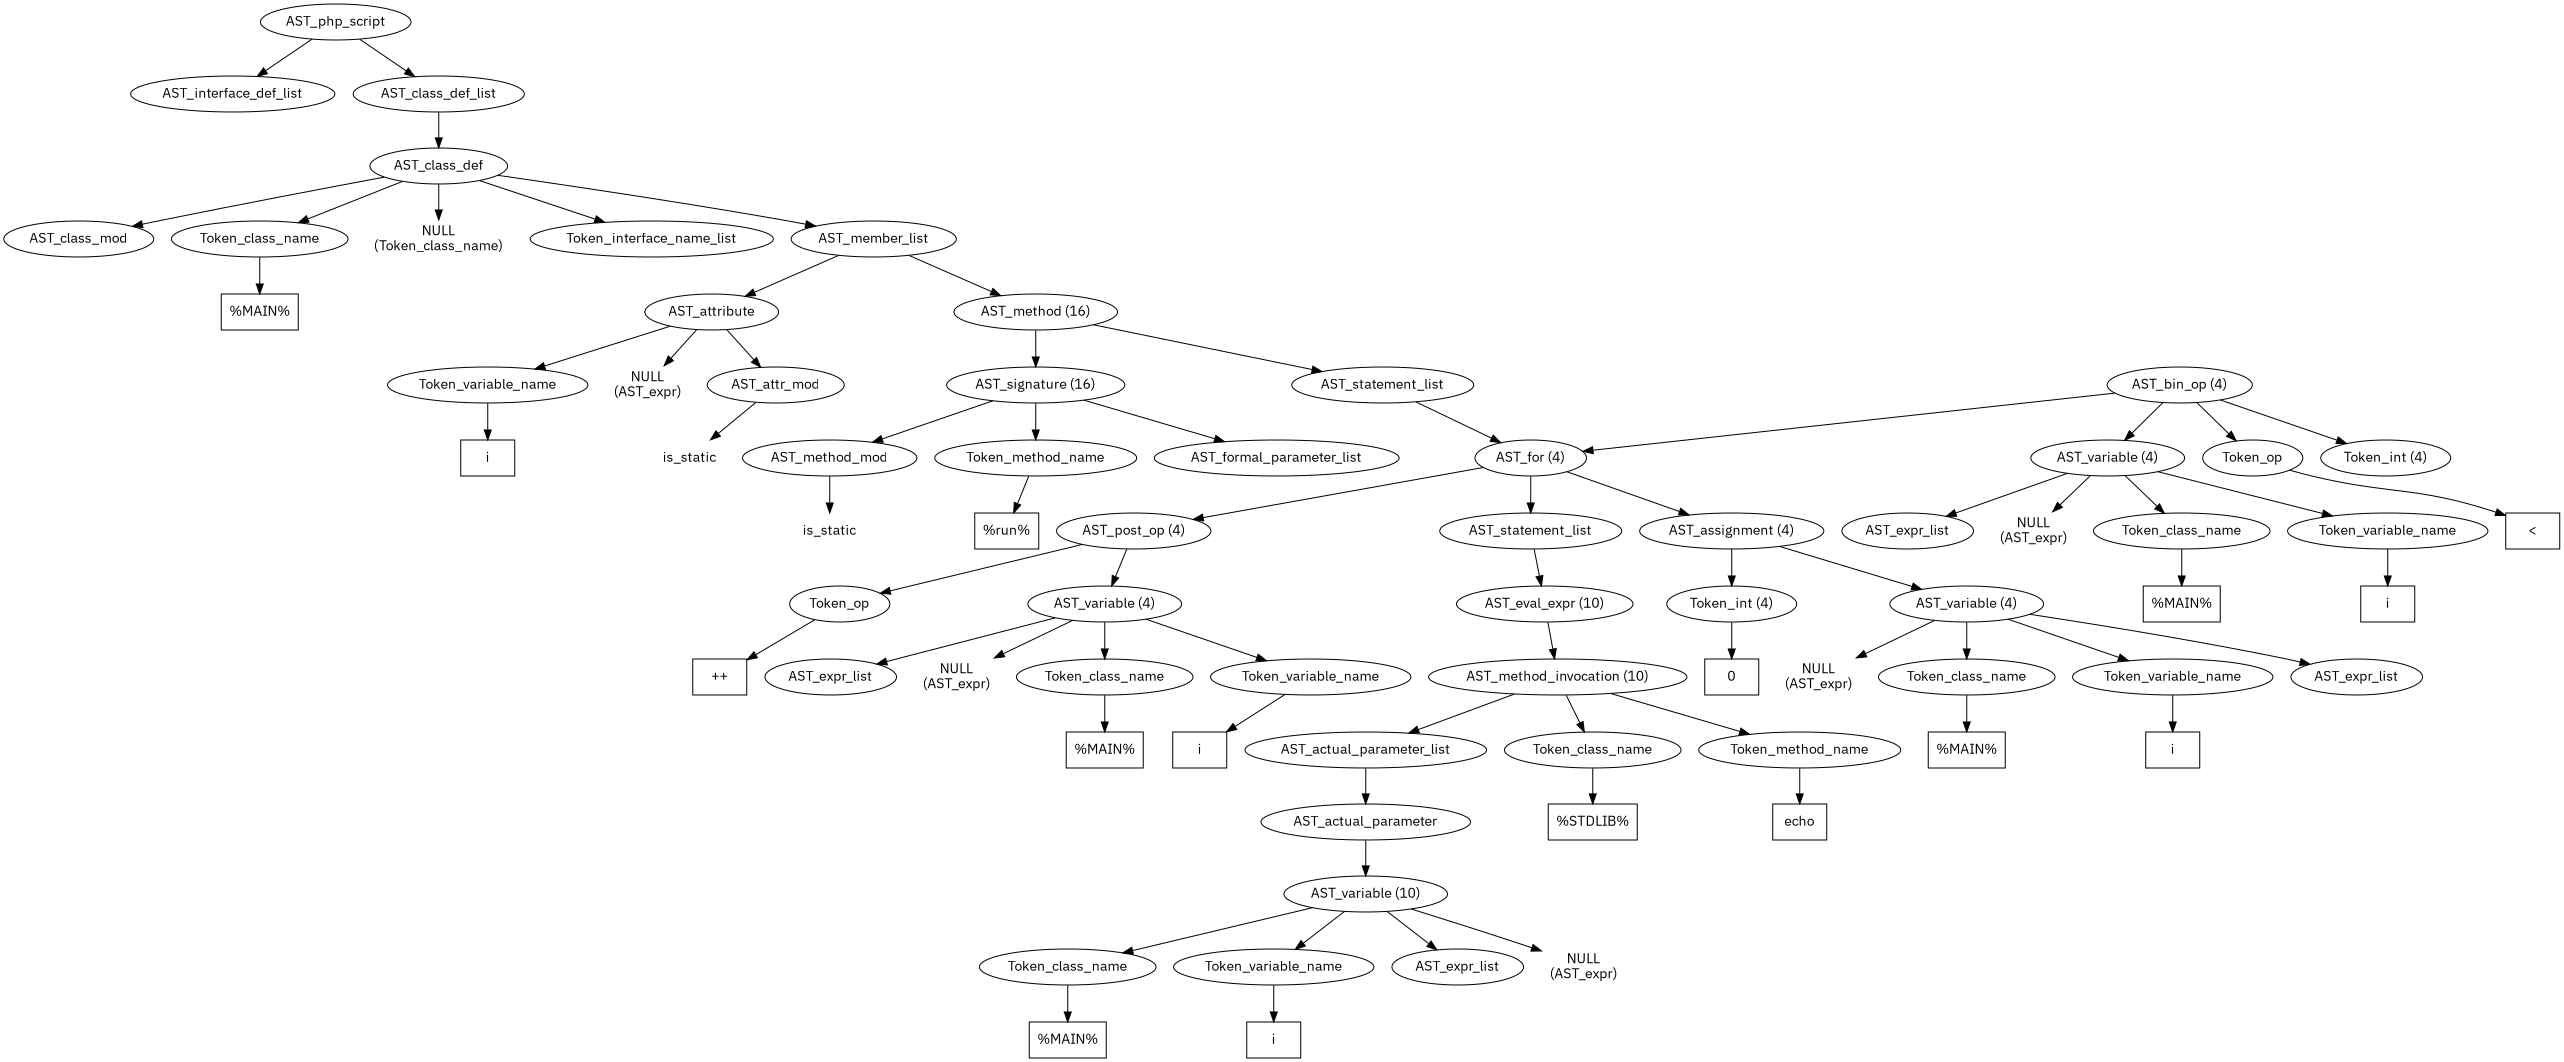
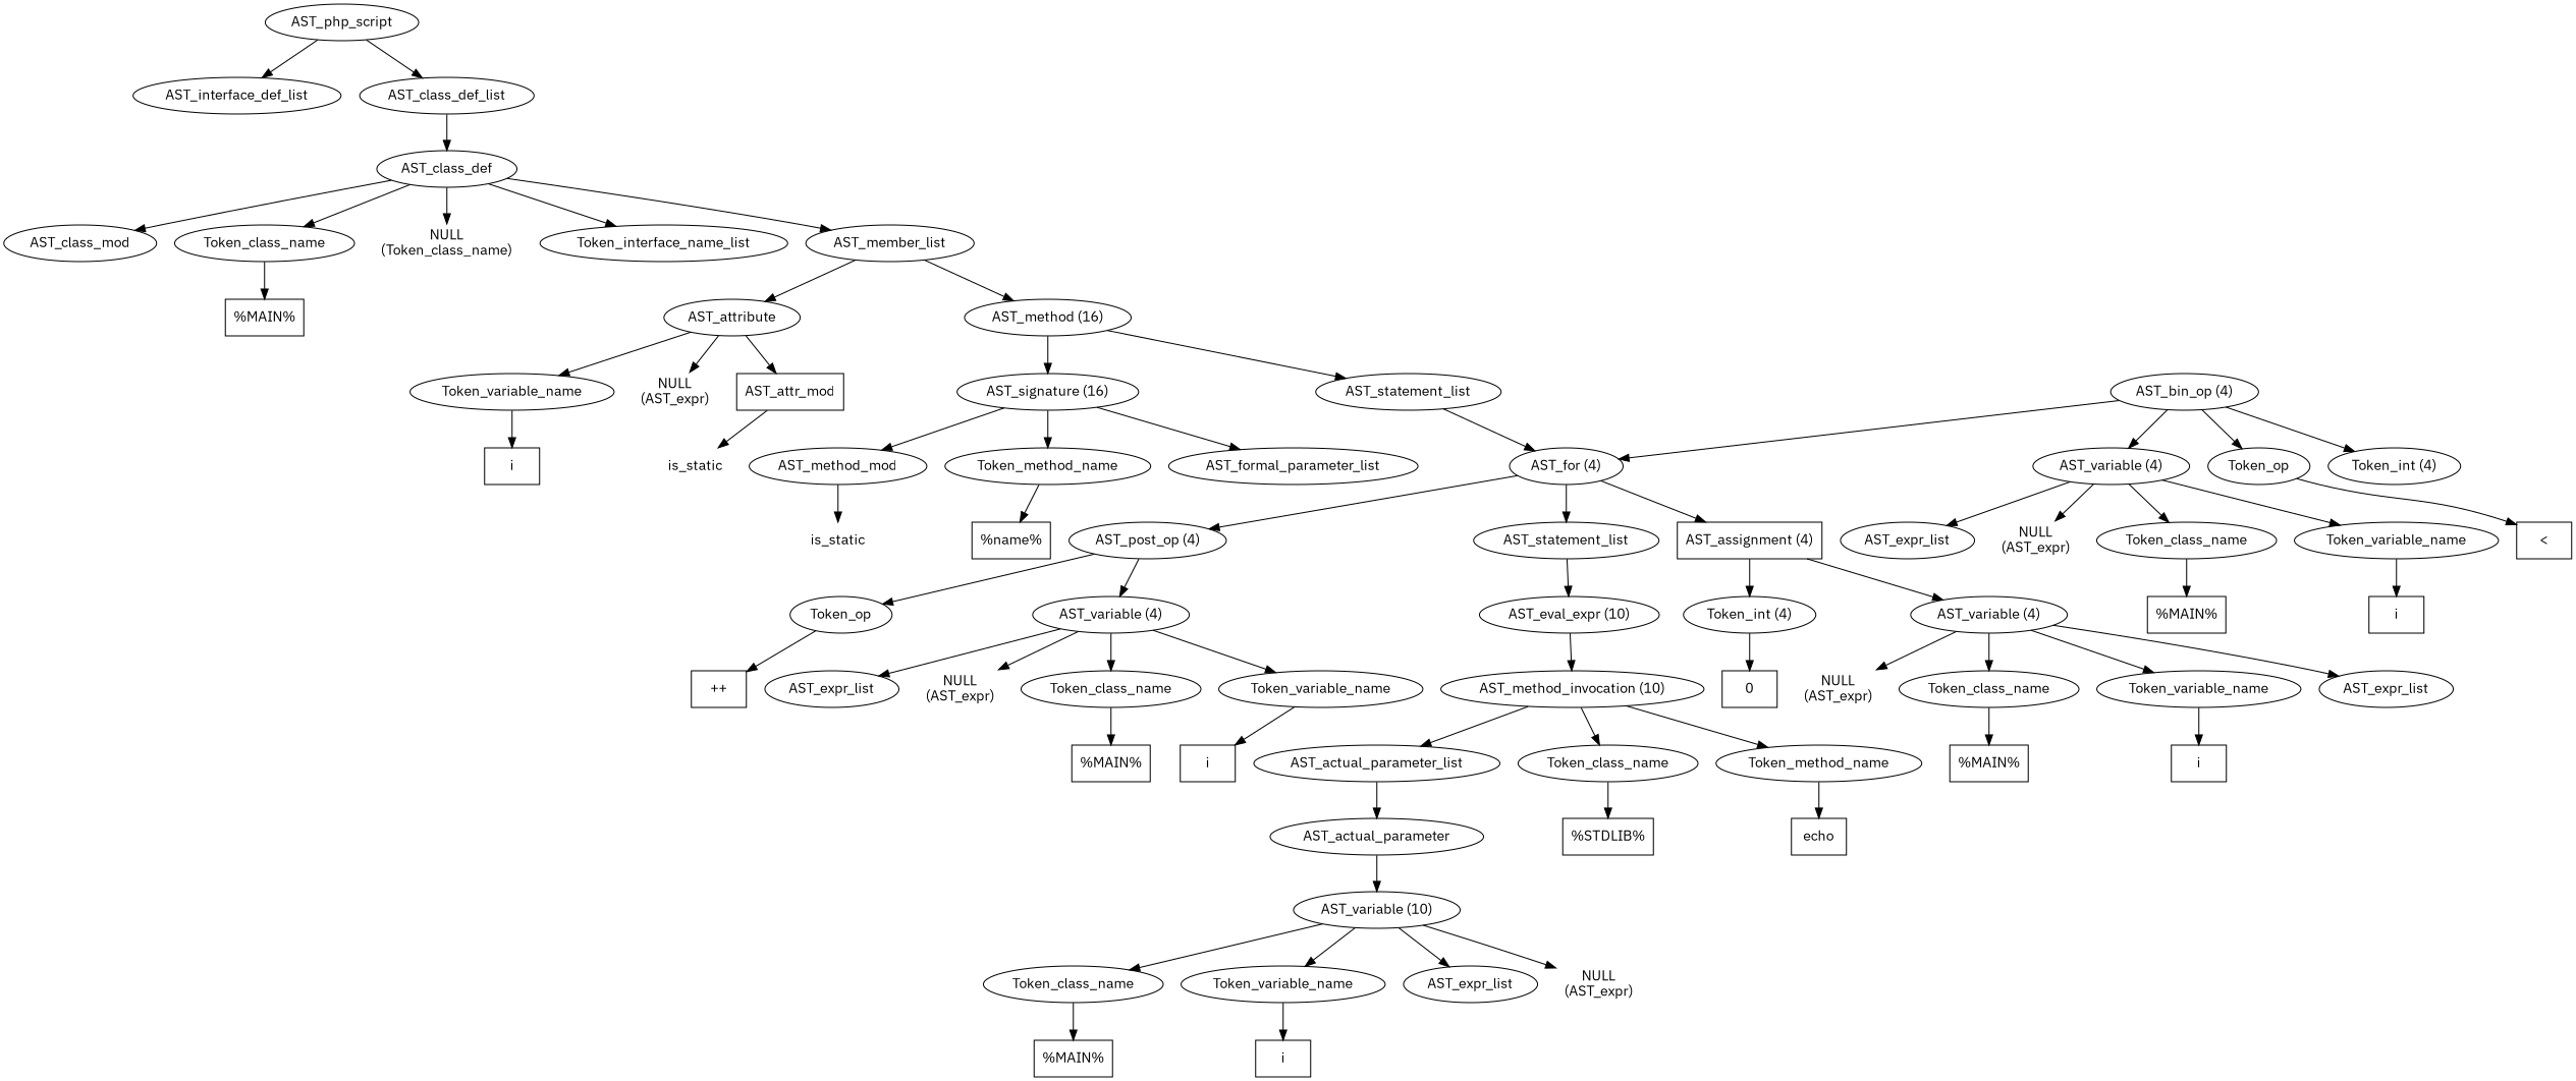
  digraph {
    fontname="IBM Plex Sans"
    node [fontname="IBM Plex Sans"]
    edge [fontname="IBM Plex Sans"]
    n1 [label=AST_php_script]
    n2 [label=AST_interface_def_list]
    n3 [label=AST_class_def_list]
    n4 [label=AST_class_def]
    n5 [label=AST_class_mod]
    n6 [label=Token_class_name]
    n7 [label="NULL\n(Token_class_name)" shape=plaintext]
    n8 [label=Token_interface_name_list]
    n9 [label=AST_member_list]
    n10 [label="%MAIN%" shape=box]
    n11 [label="AST_method (16)"]
    n12 [label=AST_attribute]
    n13 [label="AST_signature (16)"]
    n14 [label=AST_statement_list]
-   n15 [label=AST_attr_mod]
+   n15 [label=AST_attr_mod shape=box]
    n16 [label=Token_variable_name]
    n17 [label="NULL\n(AST_expr)" shape=plaintext]
    n18 [label=AST_method_mod]
    n19 [label=Token_method_name]
    n20 [label=AST_formal_parameter_list]
    n21 [label="AST_for (4)"]
    n22 [label=is_static shape=plaintext]
-   n23 [label="%run%" shape=box]
-   n24 [label="AST_assignment (4)"]
+   n23 [label="%name%" shape=box]
+   n24 [label="AST_assignment (4)" shape=box]
    n25 [label="AST_post_op (4)"]
    n26 [label=AST_statement_list]
    n27 [label="AST_variable (4)"]
    n28 [label="Token_int (4)"]
    n29 [label="AST_bin_op (4)"]
    n30 [label="AST_variable (4)"]
    n31 [label=Token_op]
    n32 [label="Token_int (4)"]
    n33 [label="AST_variable (4)"]
    n34 [label=Token_op]
    n35 [label="AST_eval_expr (10)"]
    n36 [label=Token_class_name]
    n37 [label=Token_variable_name]
    n38 [label=AST_expr_list]
    n39 [label="NULL\n(AST_expr)" shape=plaintext]
    n40 [label=0 shape=box]
    n41 [label="%MAIN%" shape=box]
    n42 [label=i shape=box]
    n43 [label=Token_class_name]
    n44 [label=Token_variable_name]
    n45 [label=AST_expr_list]
    n46 [label="NULL\n(AST_expr)" shape=plaintext]
    n47 [label="<" shape=box]
    n48 [label="%MAIN%" shape=box]
    n49 [label=i shape=box]
    n50 [label=Token_class_name]
    n51 [label=Token_variable_name]
    n52 [label=AST_expr_list]
    n53 [label="NULL\n(AST_expr)" shape=plaintext]
    n54 [label="++" shape=box]
    n55 [label="%MAIN%" shape=box]
    n56 [label=i shape=box]
    n57 [label="AST_method_invocation (10)"]
    n58 [label=Token_class_name]
    n59 [label=Token_method_name]
    n60 [label=AST_actual_parameter_list]
    n61 [label="%STDLIB%" shape=box]
    n62 [label=echo shape=box]
    n63 [label=AST_actual_parameter]
    n64 [label="AST_variable (10)"]
    n65 [label=Token_class_name]
    n66 [label=Token_variable_name]
    n67 [label=AST_expr_list]
    n68 [label="NULL\n(AST_expr)" shape=plaintext]
    n69 [label="%MAIN%" shape=box]
    n70 [label=i shape=box]
    n71 [label=is_static shape=plaintext]
    n72 [label=i shape=box]
    n1 -> n2
    n1 -> n3
    n3 -> n4
    n4 -> n5
    n4 -> n6
    n4 -> n7
    n4 -> n8
    n4 -> n9
    n6 -> n10
    n9 -> n11
    n9 -> n12
    n11 -> n13
    n11 -> n14
    n12 -> n15
    n12 -> n16
    n12 -> n17
    n13 -> n18
    n13 -> n19
    n13 -> n20
    n14 -> n21
    n15 -> n71
    n16 -> n72
    n18 -> n22
    n19 -> n23
    n21 -> n24
    n21 -> n25
    n21 -> n26
    n24 -> n27
    n24 -> n28
    n25 -> n33
    n25 -> n34
    n26 -> n35
    n27 -> n36
    n27 -> n37
    n27 -> n38
    n27 -> n39
    n28 -> n40
    n29 -> n21
    n29 -> n30
    n29 -> n31
    n29 -> n32
    n30 -> n43
    n30 -> n44
    n30 -> n45
    n30 -> n46
    n31 -> n47
    n33 -> n50
    n33 -> n51
    n33 -> n52
    n33 -> n53
    n34 -> n54
    n35 -> n57
    n36 -> n41
    n37 -> n42
    n43 -> n48
    n44 -> n49
    n50 -> n55
    n51 -> n56
    n57 -> n58
    n57 -> n59
    n57 -> n60
    n58 -> n61
    n59 -> n62
    n60 -> n63
    n63 -> n64
    n64 -> n65
    n64 -> n66
    n64 -> n67
    n64 -> n68
    n65 -> n69
    n66 -> n70
  }
